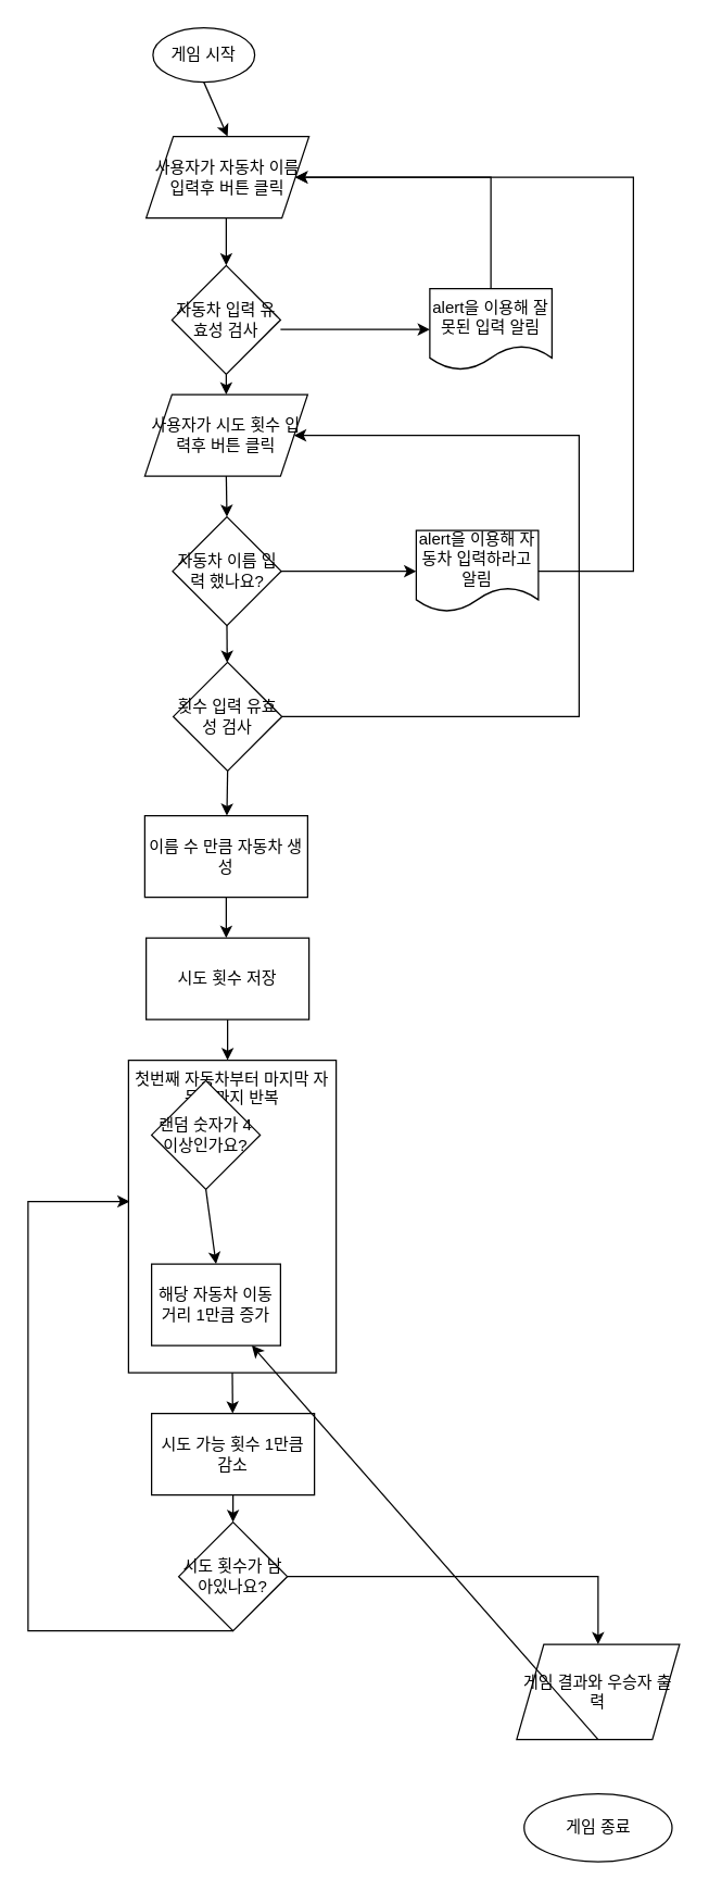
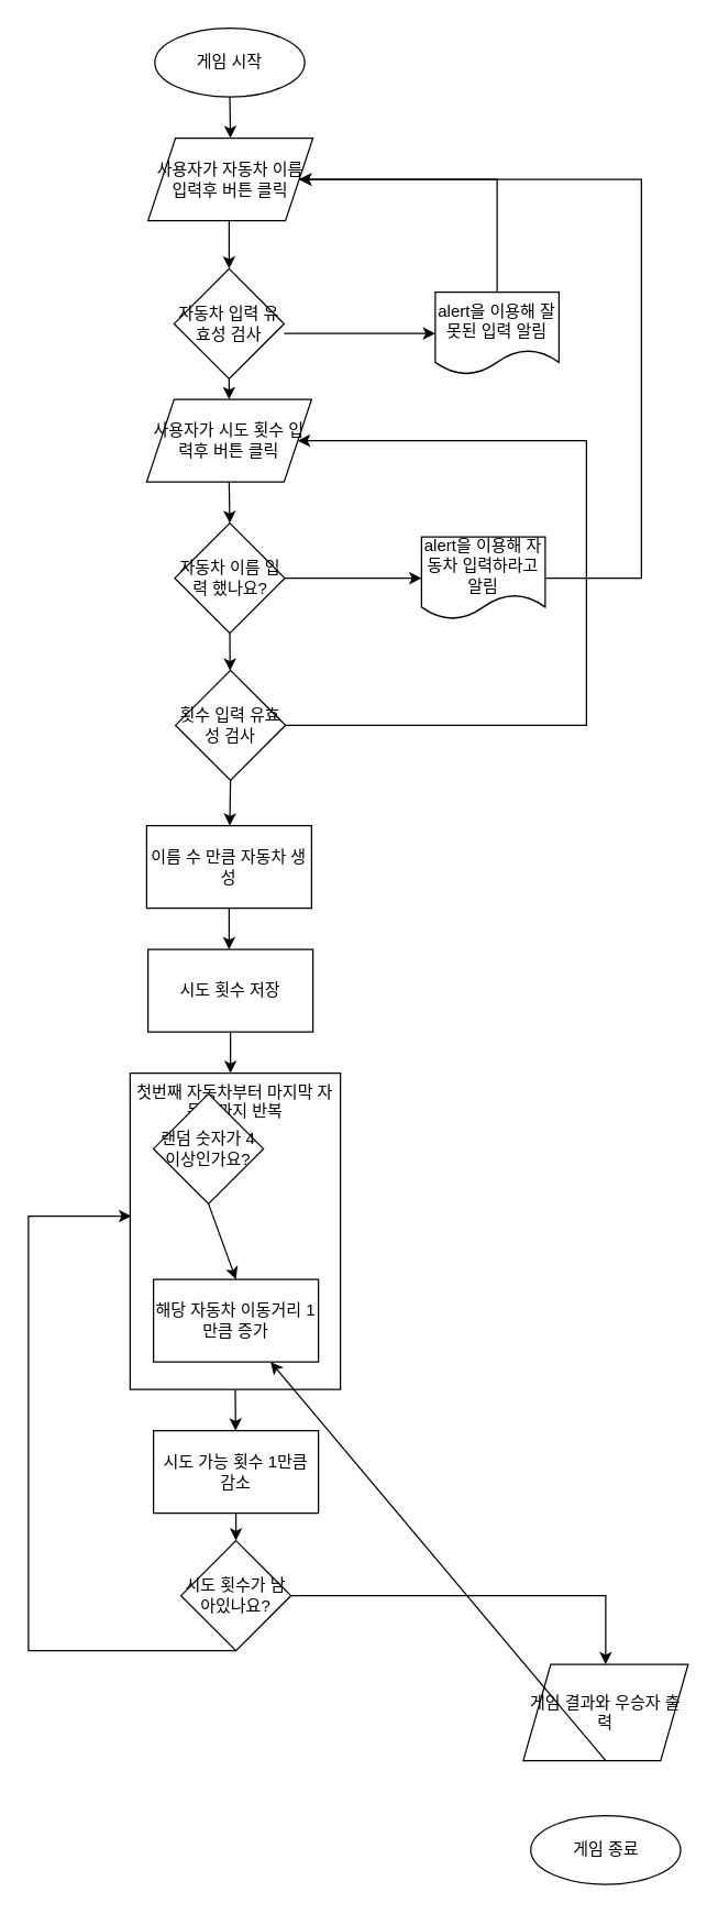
  <mxCell id="0" />
  <mxCell id="1" parent="0" />
- <mxCell id="2" value="게임 시작" style="ellipse;whiteSpace=wrap;html=1;" vertex="1" parent="1"><mxGeometry x="112" y="20" width="75" height="40" as="geometry" /></mxCell>
+ <mxCell id="2" value="게임 시작" style="ellipse;whiteSpace=wrap;html=1;" vertex="1" parent="1"><mxGeometry x="112" y="20" width="109" height="50" as="geometry" /></mxCell>
  <mxCell id="3" value="사용자가 자동차 이름 입력후 버튼 클릭" style="shape=parallelogram;perimeter=parallelogramPerimeter;whiteSpace=wrap;html=1;fixedSize=1;" vertex="1" parent="1"><mxGeometry x="107" y="100" width="120" height="60" as="geometry" /></mxCell>
  <mxCell id="4" style="edgeStyle=orthogonalEdgeStyle;rounded=0;orthogonalLoop=1;jettySize=auto;html=1;exitX=0.5;exitY=1;exitDx=0;exitDy=0;entryX=0.5;entryY=0;entryDx=0;entryDy=0;" edge="1" parent="1" source="5" target="9"><mxGeometry relative="1" as="geometry" /></mxCell>
  <mxCell id="5" value="자동차 입력 유효성 검사" style="rhombus;whiteSpace=wrap;html=1;" vertex="1" parent="1"><mxGeometry x="126" y="195" width="80" height="80" as="geometry" /></mxCell>
  <mxCell id="6" value="" style="endArrow=classic;html=1;rounded=0;entryX=0.5;entryY=0;entryDx=0;entryDy=0;" edge="1" parent="1" target="5"><mxGeometry width="50" height="50" relative="1" as="geometry"><mxPoint x="166" y="160" as="sourcePoint" /><mxPoint x="196" y="350" as="targetPoint" /></mxGeometry></mxCell>
  <mxCell id="7" value="alert을 이용해 잘못된 입력 알림" style="shape=document;whiteSpace=wrap;html=1;boundedLbl=1;" vertex="1" parent="1"><mxGeometry x="316" y="212" width="90" height="60" as="geometry" /></mxCell>
  <mxCell id="8" value="" style="endArrow=classic;html=1;rounded=0;exitX=0.5;exitY=0;exitDx=0;exitDy=0;entryX=1;entryY=0.5;entryDx=0;entryDy=0;" edge="1" parent="1" source="7" target="3"><mxGeometry width="50" height="50" relative="1" as="geometry"><mxPoint x="146" y="390" as="sourcePoint" /><mxPoint x="196" y="340" as="targetPoint" /><Array as="points"><mxPoint x="361" y="130" /></Array></mxGeometry></mxCell>
  <mxCell id="9" value="사용자가 시도 횟수 입력후 버튼 클릭" style="shape=parallelogram;perimeter=parallelogramPerimeter;whiteSpace=wrap;html=1;fixedSize=1;" vertex="1" parent="1"><mxGeometry x="106" y="290" width="120" height="60" as="geometry" /></mxCell>
  <mxCell id="10" value="자동차 이름 입력 했나요?" style="rhombus;whiteSpace=wrap;html=1;" vertex="1" parent="1"><mxGeometry x="126.5" y="380" width="80" height="80" as="geometry" /></mxCell>
  <mxCell id="11" value="alert을 이용해 자동차 입력하라고 알림" style="shape=document;whiteSpace=wrap;html=1;boundedLbl=1;" vertex="1" parent="1"><mxGeometry x="306" y="390" width="90" height="60" as="geometry" /></mxCell>
  <mxCell id="12" value="" style="endArrow=classic;html=1;rounded=0;exitX=1;exitY=0.5;exitDx=0;exitDy=0;entryX=0;entryY=0.5;entryDx=0;entryDy=0;" edge="1" parent="1" source="10" target="11"><mxGeometry width="50" height="50" relative="1" as="geometry"><mxPoint x="146" y="370" as="sourcePoint" /><mxPoint x="196" y="320" as="targetPoint" /></mxGeometry></mxCell>
  <mxCell id="13" value="" style="endArrow=classic;html=1;rounded=0;exitX=1;exitY=0.588;exitDx=0;exitDy=0;exitPerimeter=0;entryX=0;entryY=0.5;entryDx=0;entryDy=0;" edge="1" parent="1" source="5" target="7"><mxGeometry width="50" height="50" relative="1" as="geometry"><mxPoint x="146" y="395" as="sourcePoint" /><mxPoint x="196" y="345" as="targetPoint" /></mxGeometry></mxCell>
  <mxCell id="14" value="" style="endArrow=classic;html=1;rounded=0;exitX=0.5;exitY=1;exitDx=0;exitDy=0;entryX=0.5;entryY=0;entryDx=0;entryDy=0;" edge="1" parent="1" source="9" target="10"><mxGeometry width="50" height="50" relative="1" as="geometry"><mxPoint x="146" y="370" as="sourcePoint" /><mxPoint x="196" y="320" as="targetPoint" /></mxGeometry></mxCell>
  <mxCell id="15" value="횟수 입력 유효성 검사" style="rhombus;whiteSpace=wrap;html=1;" vertex="1" parent="1"><mxGeometry x="127" y="487" width="80" height="80" as="geometry" /></mxCell>
  <mxCell id="16" value="" style="endArrow=classic;html=1;rounded=0;exitX=0.5;exitY=1;exitDx=0;exitDy=0;" edge="1" parent="1" source="10" target="15"><mxGeometry width="50" height="50" relative="1" as="geometry"><mxPoint x="146" y="370" as="sourcePoint" /><mxPoint x="196" y="320" as="targetPoint" /></mxGeometry></mxCell>
  <mxCell id="17" value="" style="endArrow=classic;html=1;rounded=0;exitX=1;exitY=0.5;exitDx=0;exitDy=0;entryX=1;entryY=0.5;entryDx=0;entryDy=0;" edge="1" parent="1" source="15" target="9"><mxGeometry width="50" height="50" relative="1" as="geometry"><mxPoint x="146" y="370" as="sourcePoint" /><mxPoint x="366" y="510" as="targetPoint" /><Array as="points"><mxPoint x="426" y="527" /><mxPoint x="426" y="427" /><mxPoint x="426" y="320" /></Array></mxGeometry></mxCell>
  <mxCell id="18" value="시도 횟수가 남아있나요?" style="rhombus;whiteSpace=wrap;html=1;" vertex="1" parent="1"><mxGeometry x="131" y="1120" width="80" height="80" as="geometry" /></mxCell>
  <mxCell id="19" value="게임 결과와 우승자 출력" style="shape=parallelogram;perimeter=parallelogramPerimeter;whiteSpace=wrap;html=1;fixedSize=1;" vertex="1" parent="1"><mxGeometry x="380" y="1210" width="120" height="70" as="geometry" /></mxCell>
  <mxCell id="20" value="" style="endArrow=classic;html=1;rounded=0;exitX=1;exitY=0.5;exitDx=0;exitDy=0;entryX=0.5;entryY=0;entryDx=0;entryDy=0;" edge="1" parent="1" target="19"><mxGeometry width="50" height="50" relative="1" as="geometry"><mxPoint x="211" y="1160" as="sourcePoint" /><mxPoint x="448.04" y="1205.31" as="targetPoint" /><Array as="points"><mxPoint x="440" y="1160" /></Array></mxGeometry></mxCell>
  <mxCell id="21" style="edgeStyle=orthogonalEdgeStyle;rounded=0;orthogonalLoop=1;jettySize=auto;html=1;exitX=0.5;exitY=1;exitDx=0;exitDy=0;" edge="1" parent="1" source="22"><mxGeometry relative="1" as="geometry"><mxPoint x="166" y="690" as="targetPoint" /></mxGeometry></mxCell>
  <mxCell id="22" value="이름 수 만큼 자동차 생성" style="rounded=0;whiteSpace=wrap;html=1;" vertex="1" parent="1"><mxGeometry x="106" y="600" width="120" height="60" as="geometry" /></mxCell>
  <mxCell id="23" value="시도 횟수 저장" style="rounded=0;whiteSpace=wrap;html=1;" vertex="1" parent="1"><mxGeometry x="107" y="690" width="120" height="60" as="geometry" /></mxCell>
  <mxCell id="24" value="" style="endArrow=classic;html=1;rounded=0;exitX=0.5;exitY=1;exitDx=0;exitDy=0;" edge="1" parent="1" source="15" target="22"><mxGeometry width="50" height="50" relative="1" as="geometry"><mxPoint x="-4" y="565" as="sourcePoint" /><mxPoint x="46" y="570" as="targetPoint" /></mxGeometry></mxCell>
  <mxCell id="25" value="시도 가능 횟수 1만큼 감소" style="rounded=0;whiteSpace=wrap;html=1;" vertex="1" parent="1"><mxGeometry x="111" y="1040" width="120" height="60" as="geometry" /></mxCell>
  <mxCell id="26" value="첫번째 자동차부터 마지막 자동차까지 반복" style="rounded=0;whiteSpace=wrap;html=1;verticalAlign=top;" vertex="1" parent="1"><mxGeometry x="94" y="780" width="153" height="230" as="geometry" /></mxCell>
  <mxCell id="27" value="랜덤 숫자가 4 이상인가요?" style="rhombus;whiteSpace=wrap;html=1;" vertex="1" parent="1"><mxGeometry x="111" y="795" width="80" height="80" as="geometry" /></mxCell>
- <mxCell id="28" value="해당 자동차 이동거리 1만큼 증가" style="rounded=0;whiteSpace=wrap;html=1;" vertex="1" parent="1"><mxGeometry x="111" y="930" width="95" height="60" as="geometry" /></mxCell>
+ <mxCell id="28" value="해당 자동차 이동거리 1만큼 증가" style="rounded=0;whiteSpace=wrap;html=1;" vertex="1" parent="1"><mxGeometry x="111" y="930" width="120" height="60" as="geometry" /></mxCell>
  <mxCell id="29" value="" style="endArrow=classic;html=1;rounded=0;exitX=0.5;exitY=1;exitDx=0;exitDy=0;" edge="1" parent="1" source="23"><mxGeometry width="50" height="50" relative="1" as="geometry"><mxPoint x="0" y="700" as="sourcePoint" /><mxPoint x="167" y="780" as="targetPoint" /></mxGeometry></mxCell>
  <mxCell id="30" value="" style="endArrow=classic;html=1;rounded=0;exitX=0.5;exitY=1;exitDx=0;exitDy=0;entryX=0.5;entryY=0;entryDx=0;entryDy=0;" edge="1" parent="1" source="27" target="28"><mxGeometry width="50" height="50" relative="1" as="geometry"><mxPoint x="0" y="700" as="sourcePoint" /><mxPoint x="50" y="650" as="targetPoint" /></mxGeometry></mxCell>
  <mxCell id="31" value="" style="endArrow=classic;html=1;rounded=0;exitX=0.5;exitY=1;exitDx=0;exitDy=0;" edge="1" parent="1" source="26" target="25"><mxGeometry width="50" height="50" relative="1" as="geometry"><mxPoint x="0" y="700" as="sourcePoint" /><mxPoint x="50" y="650" as="targetPoint" /></mxGeometry></mxCell>
  <mxCell id="32" value="" style="endArrow=classic;html=1;rounded=0;exitX=0.5;exitY=1;exitDx=0;exitDy=0;entryX=0.5;entryY=0;entryDx=0;entryDy=0;" edge="1" parent="1" source="2" target="3"><mxGeometry width="50" height="50" relative="1" as="geometry"><mxPoint x="-4" y="370" as="sourcePoint" /><mxPoint x="46" y="320" as="targetPoint" /></mxGeometry></mxCell>
  <mxCell id="33" value="" style="endArrow=classic;html=1;rounded=0;exitX=0.5;exitY=1;exitDx=0;exitDy=0;entryX=0.005;entryY=0.452;entryDx=0;entryDy=0;entryPerimeter=0;" edge="1" parent="1" source="18" target="26"><mxGeometry width="50" height="50" relative="1" as="geometry"><mxPoint x="0" y="1130" as="sourcePoint" /><mxPoint x="50" y="1080" as="targetPoint" /><Array as="points"><mxPoint x="20" y="1200" /><mxPoint x="20" y="884" /></Array></mxGeometry></mxCell>
  <mxCell id="34" value="" style="endArrow=classic;html=1;rounded=0;exitX=0.5;exitY=1;exitDx=0;exitDy=0;entryX=0.5;entryY=0;entryDx=0;entryDy=0;" edge="1" parent="1" source="25" target="18"><mxGeometry width="50" height="50" relative="1" as="geometry"><mxPoint x="0" y="1130" as="sourcePoint" /><mxPoint x="50" y="1080" as="targetPoint" /></mxGeometry></mxCell>
  <mxCell id="35" value="게임 종료" style="ellipse;whiteSpace=wrap;html=1;" vertex="1" parent="1"><mxGeometry x="385.5" y="1320" width="109" height="50" as="geometry" /></mxCell>
  <mxCell id="36" value="" style="endArrow=classic;html=1;rounded=0;exitX=0.5;exitY=1;exitDx=0;exitDy=0;" edge="1" parent="1" source="19" target="28"><mxGeometry width="50" height="50" relative="1" as="geometry"><mxPoint x="76" y="1070" as="sourcePoint" /><mxPoint x="126" y="1020" as="targetPoint" /></mxGeometry></mxCell>
  <mxCell id="37" value="" style="endArrow=classic;html=1;rounded=0;exitX=1;exitY=0.5;exitDx=0;exitDy=0;entryX=1;entryY=0.5;entryDx=0;entryDy=0;" edge="1" parent="1" source="11" target="3"><mxGeometry width="50" height="50" relative="1" as="geometry"><mxPoint x="76" y="570" as="sourcePoint" /><mxPoint x="126" y="520" as="targetPoint" /><Array as="points"><mxPoint x="466" y="420" /><mxPoint x="466" y="130" /></Array></mxGeometry></mxCell>
